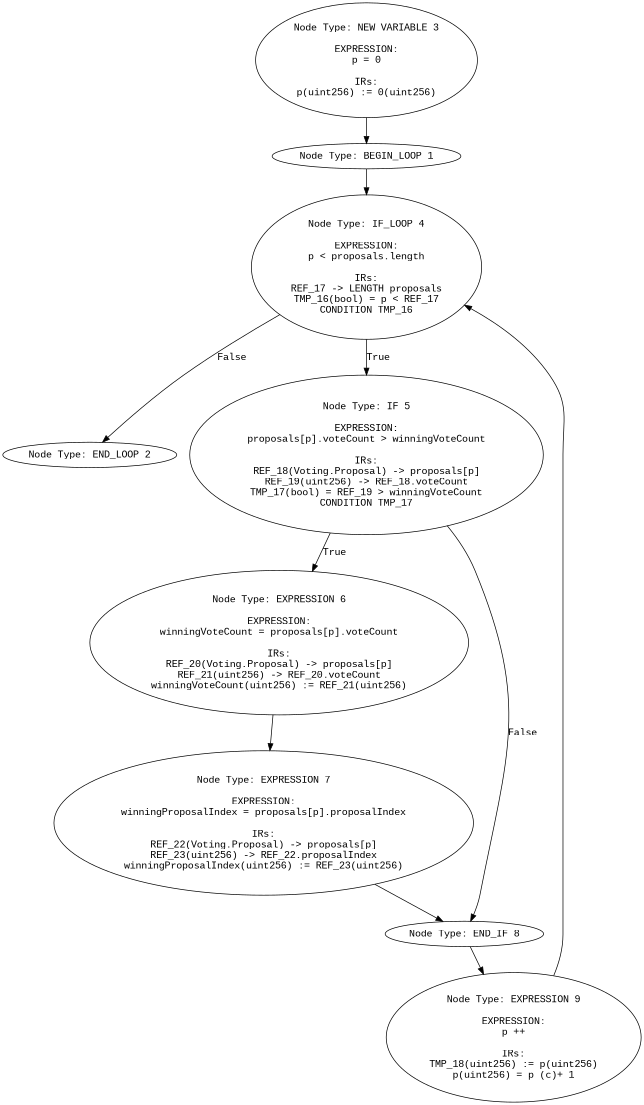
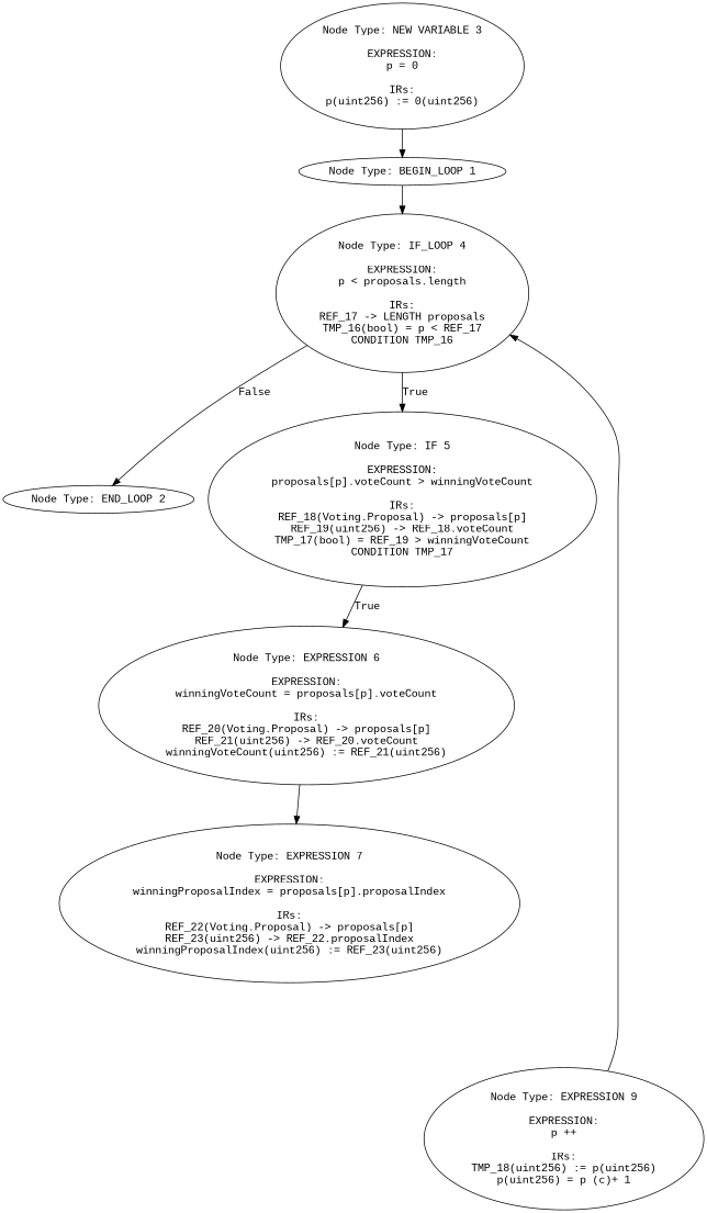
  digraph {
    fontname="Liberation Mono"
    node [fontname="Liberation Mono"]
    edge [fontname="Liberation Mono"]
    n1 [label="Node Type: NEW VARIABLE 3\n\nEXPRESSION:\np = 0\n\nIRs:\np(uint256) := 0(uint256)"]
    n2 [label="Node Type: BEGIN_LOOP 1\n"]
    n3 [label="Node Type: IF_LOOP 4\n\nEXPRESSION:\np < proposals.length\n\nIRs:\nREF_17 -> LENGTH proposals\nTMP_16(bool) = p < REF_17\nCONDITION TMP_16"]
    n4 [label="Node Type: END_LOOP 2\n"]
    n5 [label="Node Type: IF 5\n\nEXPRESSION:\nproposals[p].voteCount > winningVoteCount\n\nIRs:\nREF_18(Voting.Proposal) -> proposals[p]\nREF_19(uint256) -> REF_18.voteCount\nTMP_17(bool) = REF_19 > winningVoteCount\nCONDITION TMP_17"]
    n6 [label="Node Type: EXPRESSION 6\n\nEXPRESSION:\nwinningVoteCount = proposals[p].voteCount\n\nIRs:\nREF_20(Voting.Proposal) -> proposals[p]\nREF_21(uint256) -> REF_20.voteCount\nwinningVoteCount(uint256) := REF_21(uint256)"]
-   n7 [label="Node Type: END_IF 8\n"]
    n8 [label="Node Type: EXPRESSION 7\n\nEXPRESSION:\nwinningProposalIndex = proposals[p].proposalIndex\n\nIRs:\nREF_22(Voting.Proposal) -> proposals[p]\nREF_23(uint256) -> REF_22.proposalIndex\nwinningProposalIndex(uint256) := REF_23(uint256)"]
    n9 [label="Node Type: EXPRESSION 9\n\nEXPRESSION:\np ++\n\nIRs:\nTMP_18(uint256) := p(uint256)\np(uint256) = p (c)+ 1"]
    n1 -> n2
    n2 -> n3
    n3 -> n4 [label=False]
    n3 -> n5 [label=True]
    n5 -> n6 [label=True]
-   n5 -> n7 [label=False]
    n6 -> n8
-   n7 -> n9
-   n8 -> n7
    n9 -> n3
  }
